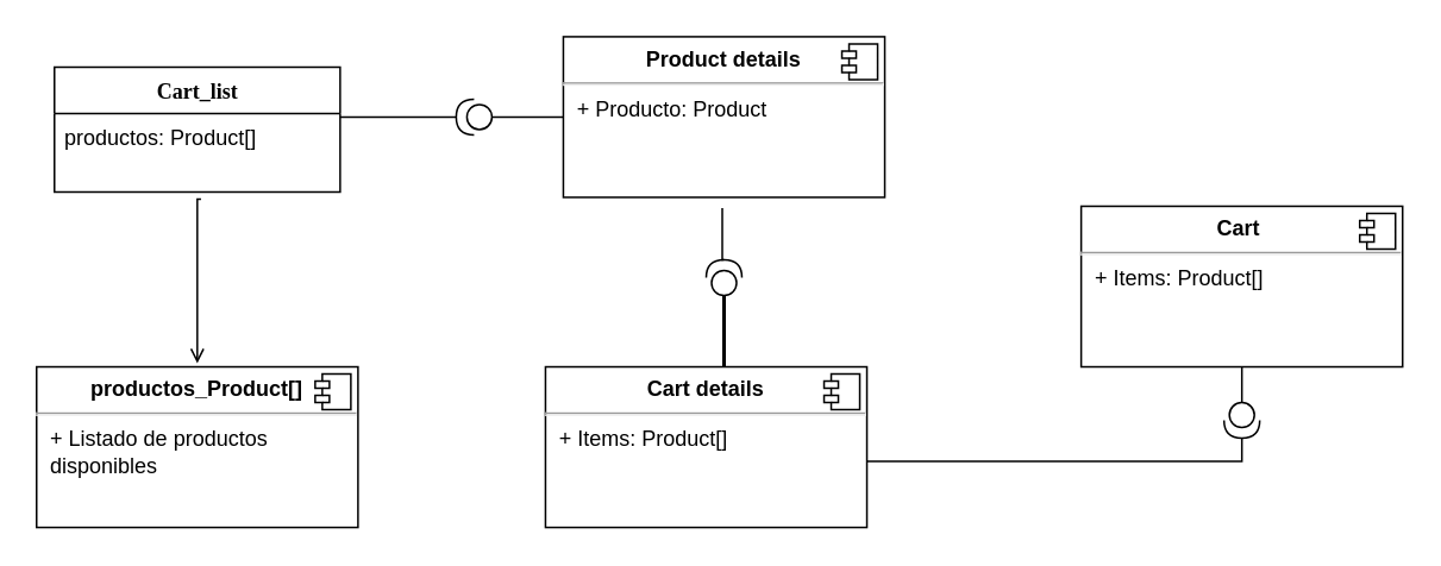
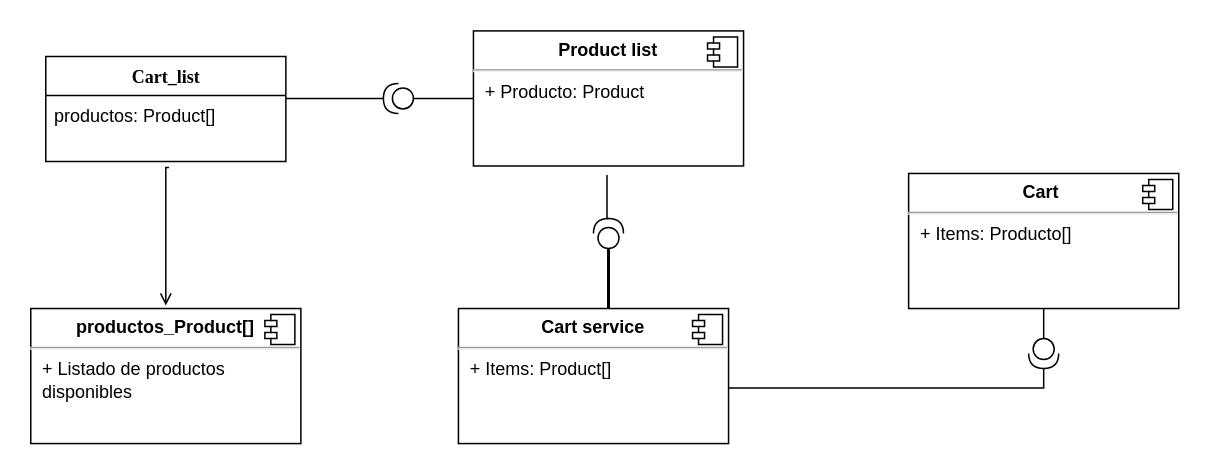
  <mxCell id="0" />
  <mxCell id="1" parent="0" />
  <mxCell id="2" value="Cart_list" style="swimlane;html=1;fontStyle=1;align=center;verticalAlign=top;childLayout=stackLayout;horizontal=1;startSize=26;horizontalStack=0;resizeParent=1;resizeLast=0;collapsible=1;marginBottom=0;swimlaneFillColor=#ffffff;rounded=0;shadow=0;comic=0;labelBackgroundColor=none;strokeWidth=1;fillColor=none;fontFamily=Verdana;fontSize=12" parent="1" vertex="1"><mxGeometry x="30" y="37" width="160" height="70" as="geometry" /></mxCell>
  <mxCell id="3" value="productos: Product[]" style="text;html=1;strokeColor=none;fillColor=none;align=left;verticalAlign=top;spacingLeft=4;spacingRight=4;whiteSpace=wrap;overflow=hidden;rotatable=0;points=[[0,0.5],[1,0.5]];portConstraint=eastwest;" parent="2" vertex="1"><mxGeometry y="26" width="160" height="44" as="geometry" /></mxCell>
  <mxCell id="4" style="edgeStyle=orthogonalEdgeStyle;rounded=0;orthogonalLoop=1;jettySize=auto;html=1;exitX=0.5;exitY=0;exitDx=0;exitDy=0;entryX=0.513;entryY=1.091;entryDx=0;entryDy=0;entryPerimeter=0;endArrow=none;endFill=0;startArrow=open;startFill=0;" parent="1" target="3" edge="1"><mxGeometry relative="1" as="geometry"><mxPoint x="110" y="203" as="sourcePoint" /><mxPoint x="110" y="155" as="targetPoint" /><Array as="points"><mxPoint x="110" y="111" /></Array></mxGeometry></mxCell>
  <mxCell id="5" value="" style="shape=providedRequiredInterface;html=1;verticalLabelPosition=bottom;sketch=0;rotation=-180;" parent="1" vertex="1"><mxGeometry x="255" y="55" width="20" height="20" as="geometry" /></mxCell>
  <mxCell id="6" value="" style="line;strokeWidth=1;fillColor=none;align=left;verticalAlign=middle;spacingTop=-1;spacingLeft=3;spacingRight=3;rotatable=0;labelPosition=right;points=[];portConstraint=eastwest;strokeColor=inherit;" parent="1" vertex="1"><mxGeometry x="190" y="61" width="65" height="8" as="geometry" /></mxCell>
  <mxCell id="7" value="" style="line;strokeWidth=1;fillColor=none;align=left;verticalAlign=middle;spacingTop=-1;spacingLeft=3;spacingRight=3;rotatable=0;labelPosition=right;points=[];portConstraint=eastwest;strokeColor=inherit;" parent="1" vertex="1"><mxGeometry x="275" y="61" width="40" height="8" as="geometry" /></mxCell>
  <mxCell id="8" value="" style="shape=providedRequiredInterface;html=1;verticalLabelPosition=bottom;sketch=0;rotation=-90;" parent="1" vertex="1"><mxGeometry x="395" y="145" width="20" height="20" as="geometry" /></mxCell>
  <mxCell id="9" value="" style="line;strokeWidth=2;direction=south;html=1;" parent="1" vertex="1"><mxGeometry x="400" y="165" width="10" height="40" as="geometry" /></mxCell>
  <mxCell id="10" value="" style="shape=providedRequiredInterface;html=1;verticalLabelPosition=bottom;sketch=0;rotation=90;" parent="1" vertex="1"><mxGeometry x="685" y="225" width="20" height="20" as="geometry" /></mxCell>
  <mxCell id="11" value="" style="edgeStyle=segmentEdgeStyle;endArrow=none;html=1;curved=0;rounded=0;endSize=8;startSize=8;exitX=1;exitY=0.5;exitDx=0;exitDy=0;endFill=0;" parent="1" edge="1"><mxGeometry width="50" height="50" relative="1" as="geometry"><mxPoint x="480" y="258" as="sourcePoint" /><mxPoint x="695" y="245" as="targetPoint" /></mxGeometry></mxCell>
  <mxCell id="12" value="" style="edgeStyle=segmentEdgeStyle;endArrow=none;html=1;curved=0;rounded=0;endSize=8;startSize=8;exitX=0;exitY=0.5;exitDx=0;exitDy=0;exitPerimeter=0;entryX=0.5;entryY=1.111;entryDx=0;entryDy=0;entryPerimeter=0;endFill=0;" parent="1" source="10" edge="1"><mxGeometry width="50" height="50" relative="1" as="geometry"><mxPoint x="695" y="215" as="sourcePoint" /><mxPoint x="695" y="204.994" as="targetPoint" /></mxGeometry></mxCell>
  <mxCell id="13" value="" style="edgeStyle=segmentEdgeStyle;endArrow=none;html=1;curved=0;rounded=0;endSize=8;startSize=8;exitX=1;exitY=0.5;exitDx=0;exitDy=0;exitPerimeter=0;entryX=0.525;entryY=0.981;entryDx=0;entryDy=0;entryPerimeter=0;endFill=0;" parent="1" source="8" edge="1"><mxGeometry width="50" height="50" relative="1" as="geometry"><mxPoint x="335" y="285" as="sourcePoint" /><mxPoint x="404" y="115.974" as="targetPoint" /></mxGeometry></mxCell>
- <mxCell id="14" value="&lt;p style=&quot;margin:0px;margin-top:6px;text-align:center;&quot;&gt;&lt;b&gt;Product details&lt;/b&gt;&lt;/p&gt;&lt;hr&gt;&lt;p style=&quot;margin:0px;margin-left:8px;&quot;&gt;+ Producto: Product&lt;br&gt;&lt;/p&gt;" style="align=left;overflow=fill;html=1;dropTarget=0;whiteSpace=wrap;" vertex="1" parent="1"><mxGeometry x="315" y="20" width="180" height="90" as="geometry" /></mxCell>
+ <mxCell id="14" value="&lt;p style=&quot;margin:0px;margin-top:6px;text-align:center;&quot;&gt;&lt;b&gt;Product list&lt;/b&gt;&lt;/p&gt;&lt;hr&gt;&lt;p style=&quot;margin:0px;margin-left:8px;&quot;&gt;+ Producto: Product&lt;br&gt;&lt;/p&gt;" style="align=left;overflow=fill;html=1;dropTarget=0;whiteSpace=wrap;" vertex="1" parent="1"><mxGeometry x="315" y="20" width="180" height="90" as="geometry" /></mxCell>
  <mxCell id="15" value="" style="shape=component;jettyWidth=8;jettyHeight=4;" vertex="1" parent="14"><mxGeometry x="1" width="20" height="20" relative="1" as="geometry"><mxPoint x="-24" y="4" as="offset" /></mxGeometry></mxCell>
- <mxCell id="16" value="&lt;p style=&quot;margin:0px;margin-top:6px;text-align:center;&quot;&gt;&lt;b&gt;Cart details&lt;/b&gt;&lt;/p&gt;&lt;hr&gt;&lt;p style=&quot;margin:0px;margin-left:8px;&quot;&gt;+ Items: Product[]&lt;br&gt;&lt;/p&gt;" style="align=left;overflow=fill;html=1;dropTarget=0;whiteSpace=wrap;" vertex="1" parent="1"><mxGeometry x="305" y="205" width="180" height="90" as="geometry" /></mxCell>
+ <mxCell id="16" value="&lt;p style=&quot;margin:0px;margin-top:6px;text-align:center;&quot;&gt;&lt;b&gt;Cart service&lt;/b&gt;&lt;/p&gt;&lt;hr&gt;&lt;p style=&quot;margin:0px;margin-left:8px;&quot;&gt;+ Items: Product[]&lt;br&gt;&lt;/p&gt;" style="align=left;overflow=fill;html=1;dropTarget=0;whiteSpace=wrap;" vertex="1" parent="1"><mxGeometry x="305" y="205" width="180" height="90" as="geometry" /></mxCell>
  <mxCell id="17" value="" style="shape=component;jettyWidth=8;jettyHeight=4;" vertex="1" parent="16"><mxGeometry x="1" width="20" height="20" relative="1" as="geometry"><mxPoint x="-24" y="4" as="offset" /></mxGeometry></mxCell>
- <mxCell id="18" value="&lt;p style=&quot;margin:0px;margin-top:6px;text-align:center;&quot;&gt;&lt;b&gt;Cart&amp;nbsp;&lt;/b&gt;&lt;/p&gt;&lt;hr&gt;&lt;p style=&quot;margin:0px;margin-left:8px;&quot;&gt;+ Items: Product[]&lt;br&gt;&lt;/p&gt;" style="align=left;overflow=fill;html=1;dropTarget=0;whiteSpace=wrap;" vertex="1" parent="1"><mxGeometry x="605" y="115" width="180" height="90" as="geometry" /></mxCell>
+ <mxCell id="18" value="&lt;p style=&quot;margin:0px;margin-top:6px;text-align:center;&quot;&gt;&lt;b&gt;Cart&amp;nbsp;&lt;/b&gt;&lt;/p&gt;&lt;hr&gt;&lt;p style=&quot;margin:0px;margin-left:8px;&quot;&gt;+ Items: Producto[]&lt;br&gt;&lt;/p&gt;" style="align=left;overflow=fill;html=1;dropTarget=0;whiteSpace=wrap;" vertex="1" parent="1"><mxGeometry x="605" y="115" width="180" height="90" as="geometry" /></mxCell>
  <mxCell id="19" value="" style="shape=component;jettyWidth=8;jettyHeight=4;" vertex="1" parent="18"><mxGeometry x="1" width="20" height="20" relative="1" as="geometry"><mxPoint x="-24" y="4" as="offset" /></mxGeometry></mxCell>
  <mxCell id="20" value="&lt;p style=&quot;margin:0px;margin-top:6px;text-align:center;&quot;&gt;&lt;b&gt;productos_Product[]&lt;/b&gt;&lt;/p&gt;&lt;hr&gt;&lt;p style=&quot;margin:0px;margin-left:8px;&quot;&gt;+ Listado de productos disponibles&lt;br&gt;&lt;/p&gt;" style="align=left;overflow=fill;html=1;dropTarget=0;whiteSpace=wrap;" vertex="1" parent="1"><mxGeometry x="20" y="205" width="180" height="90" as="geometry" /></mxCell>
  <mxCell id="21" value="" style="shape=component;jettyWidth=8;jettyHeight=4;" vertex="1" parent="20"><mxGeometry x="1" width="20" height="20" relative="1" as="geometry"><mxPoint x="-24" y="4" as="offset" /></mxGeometry></mxCell>
